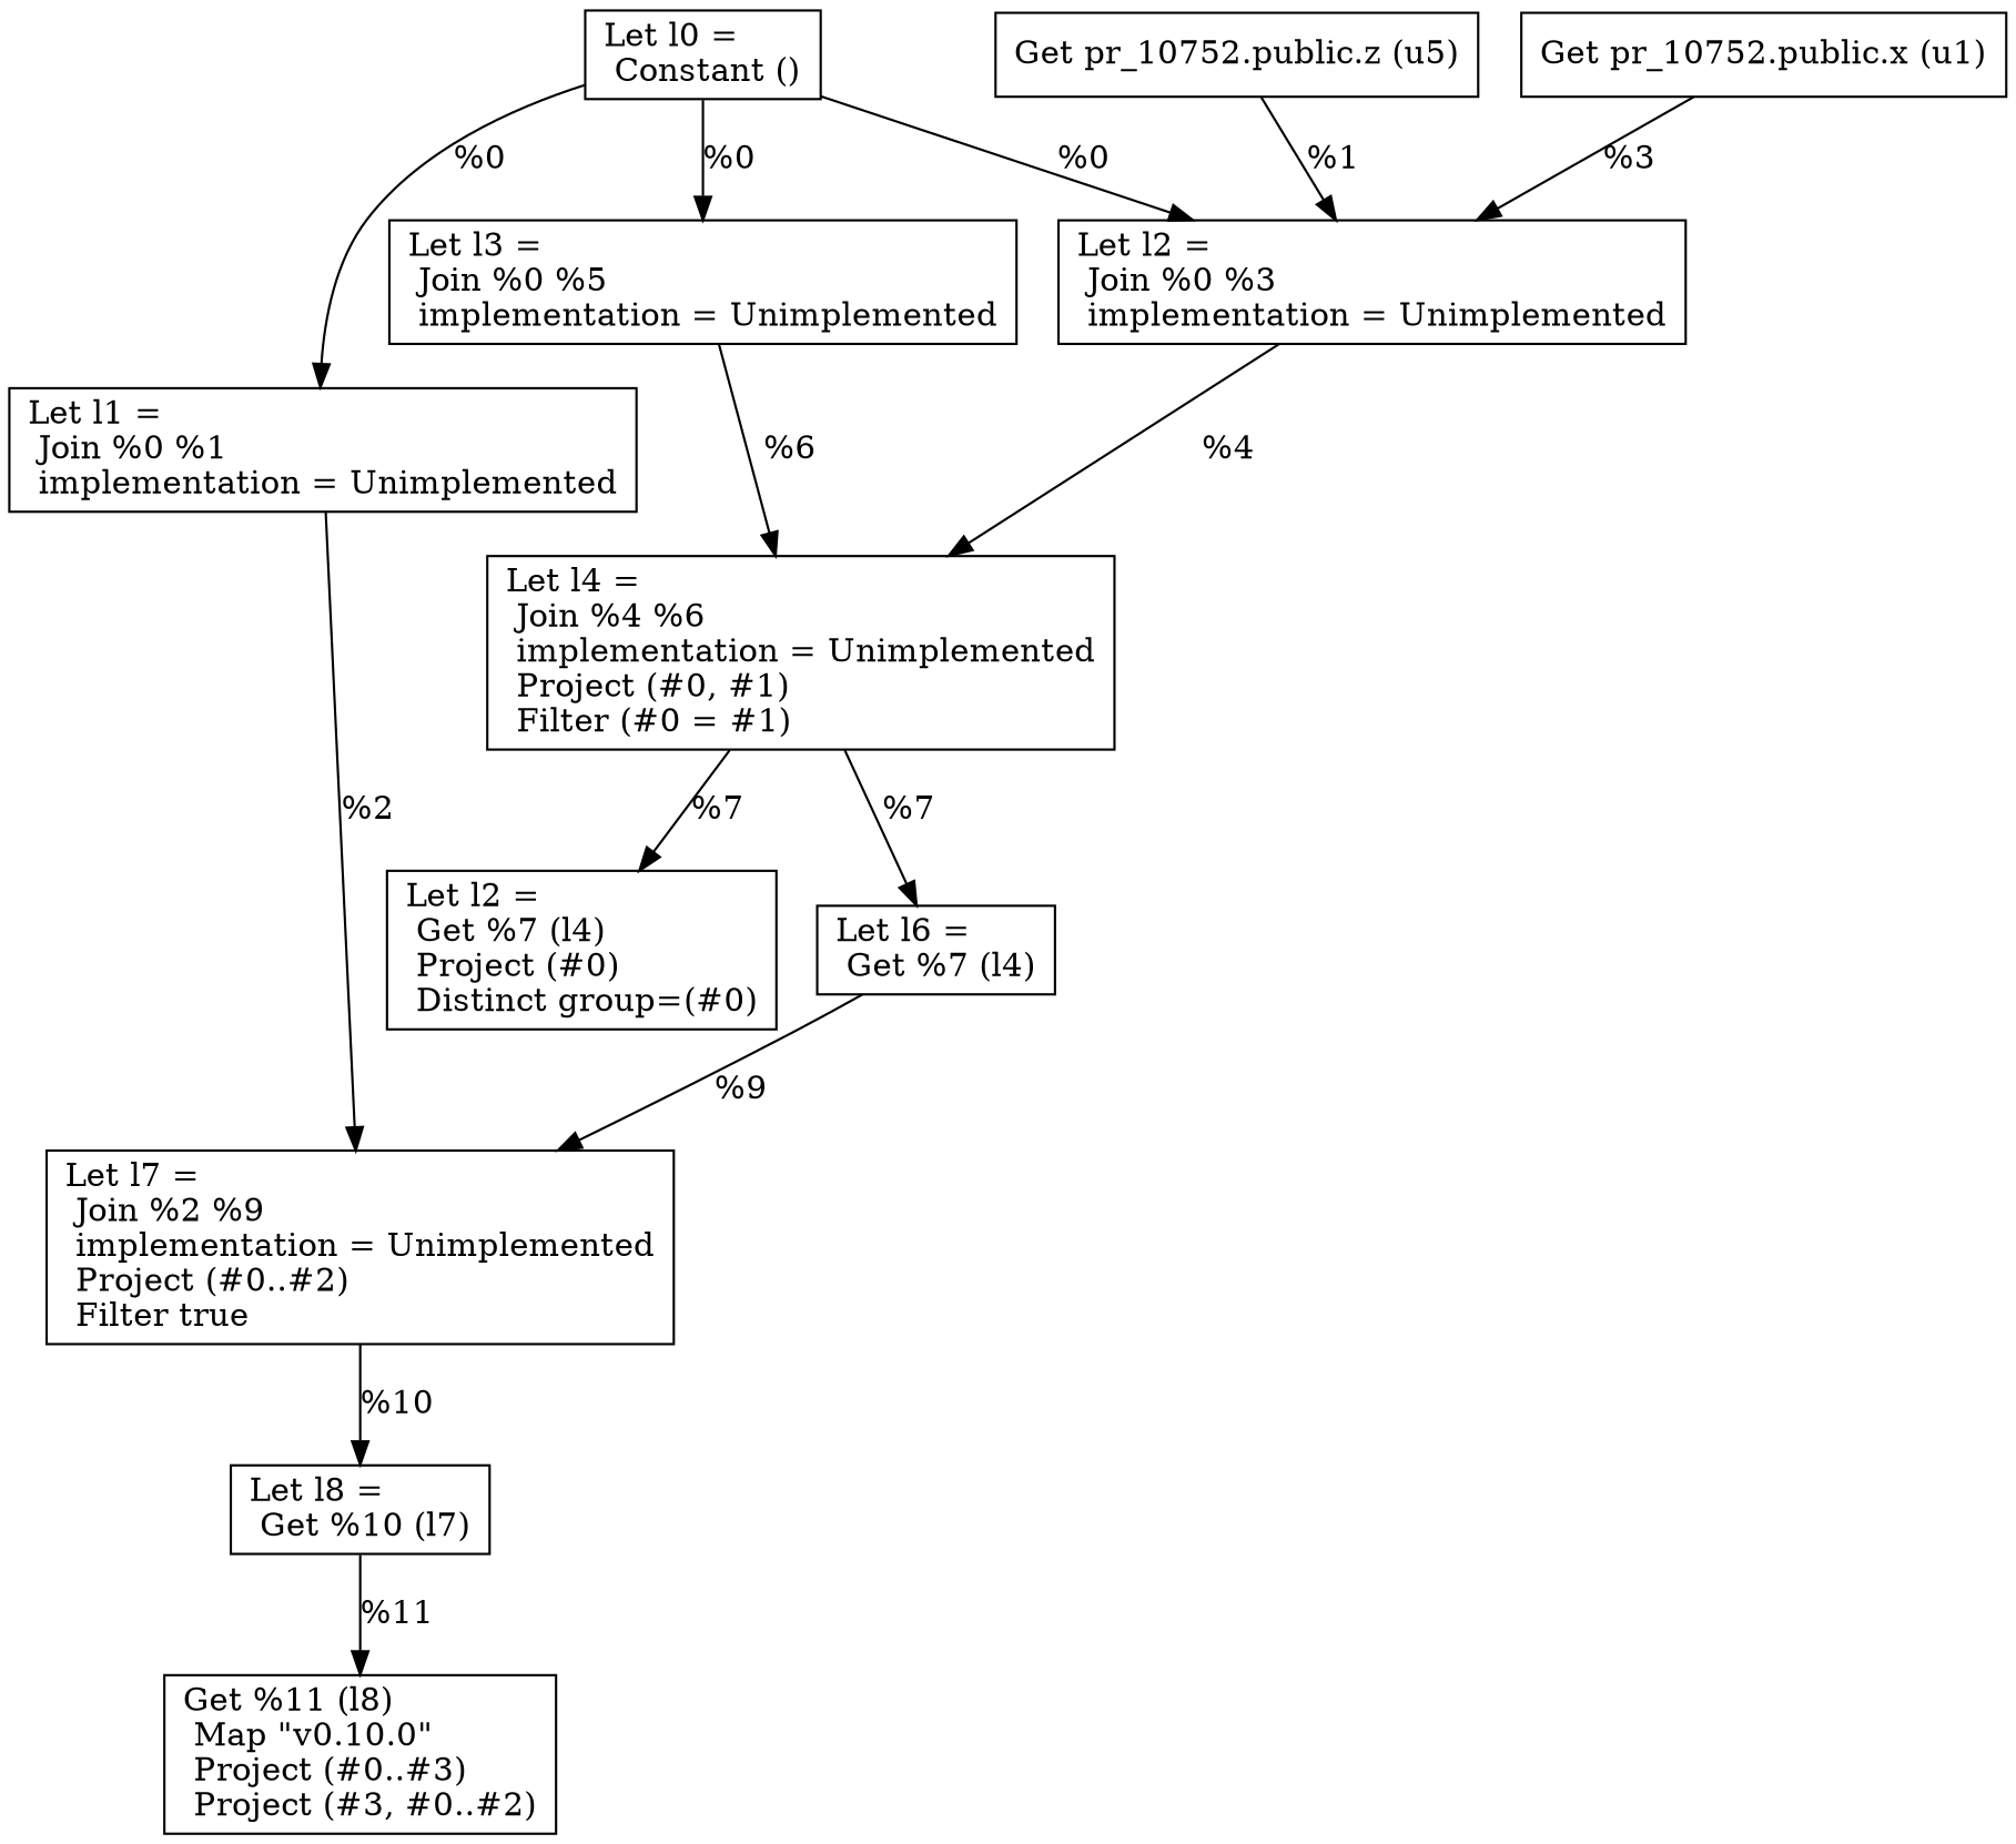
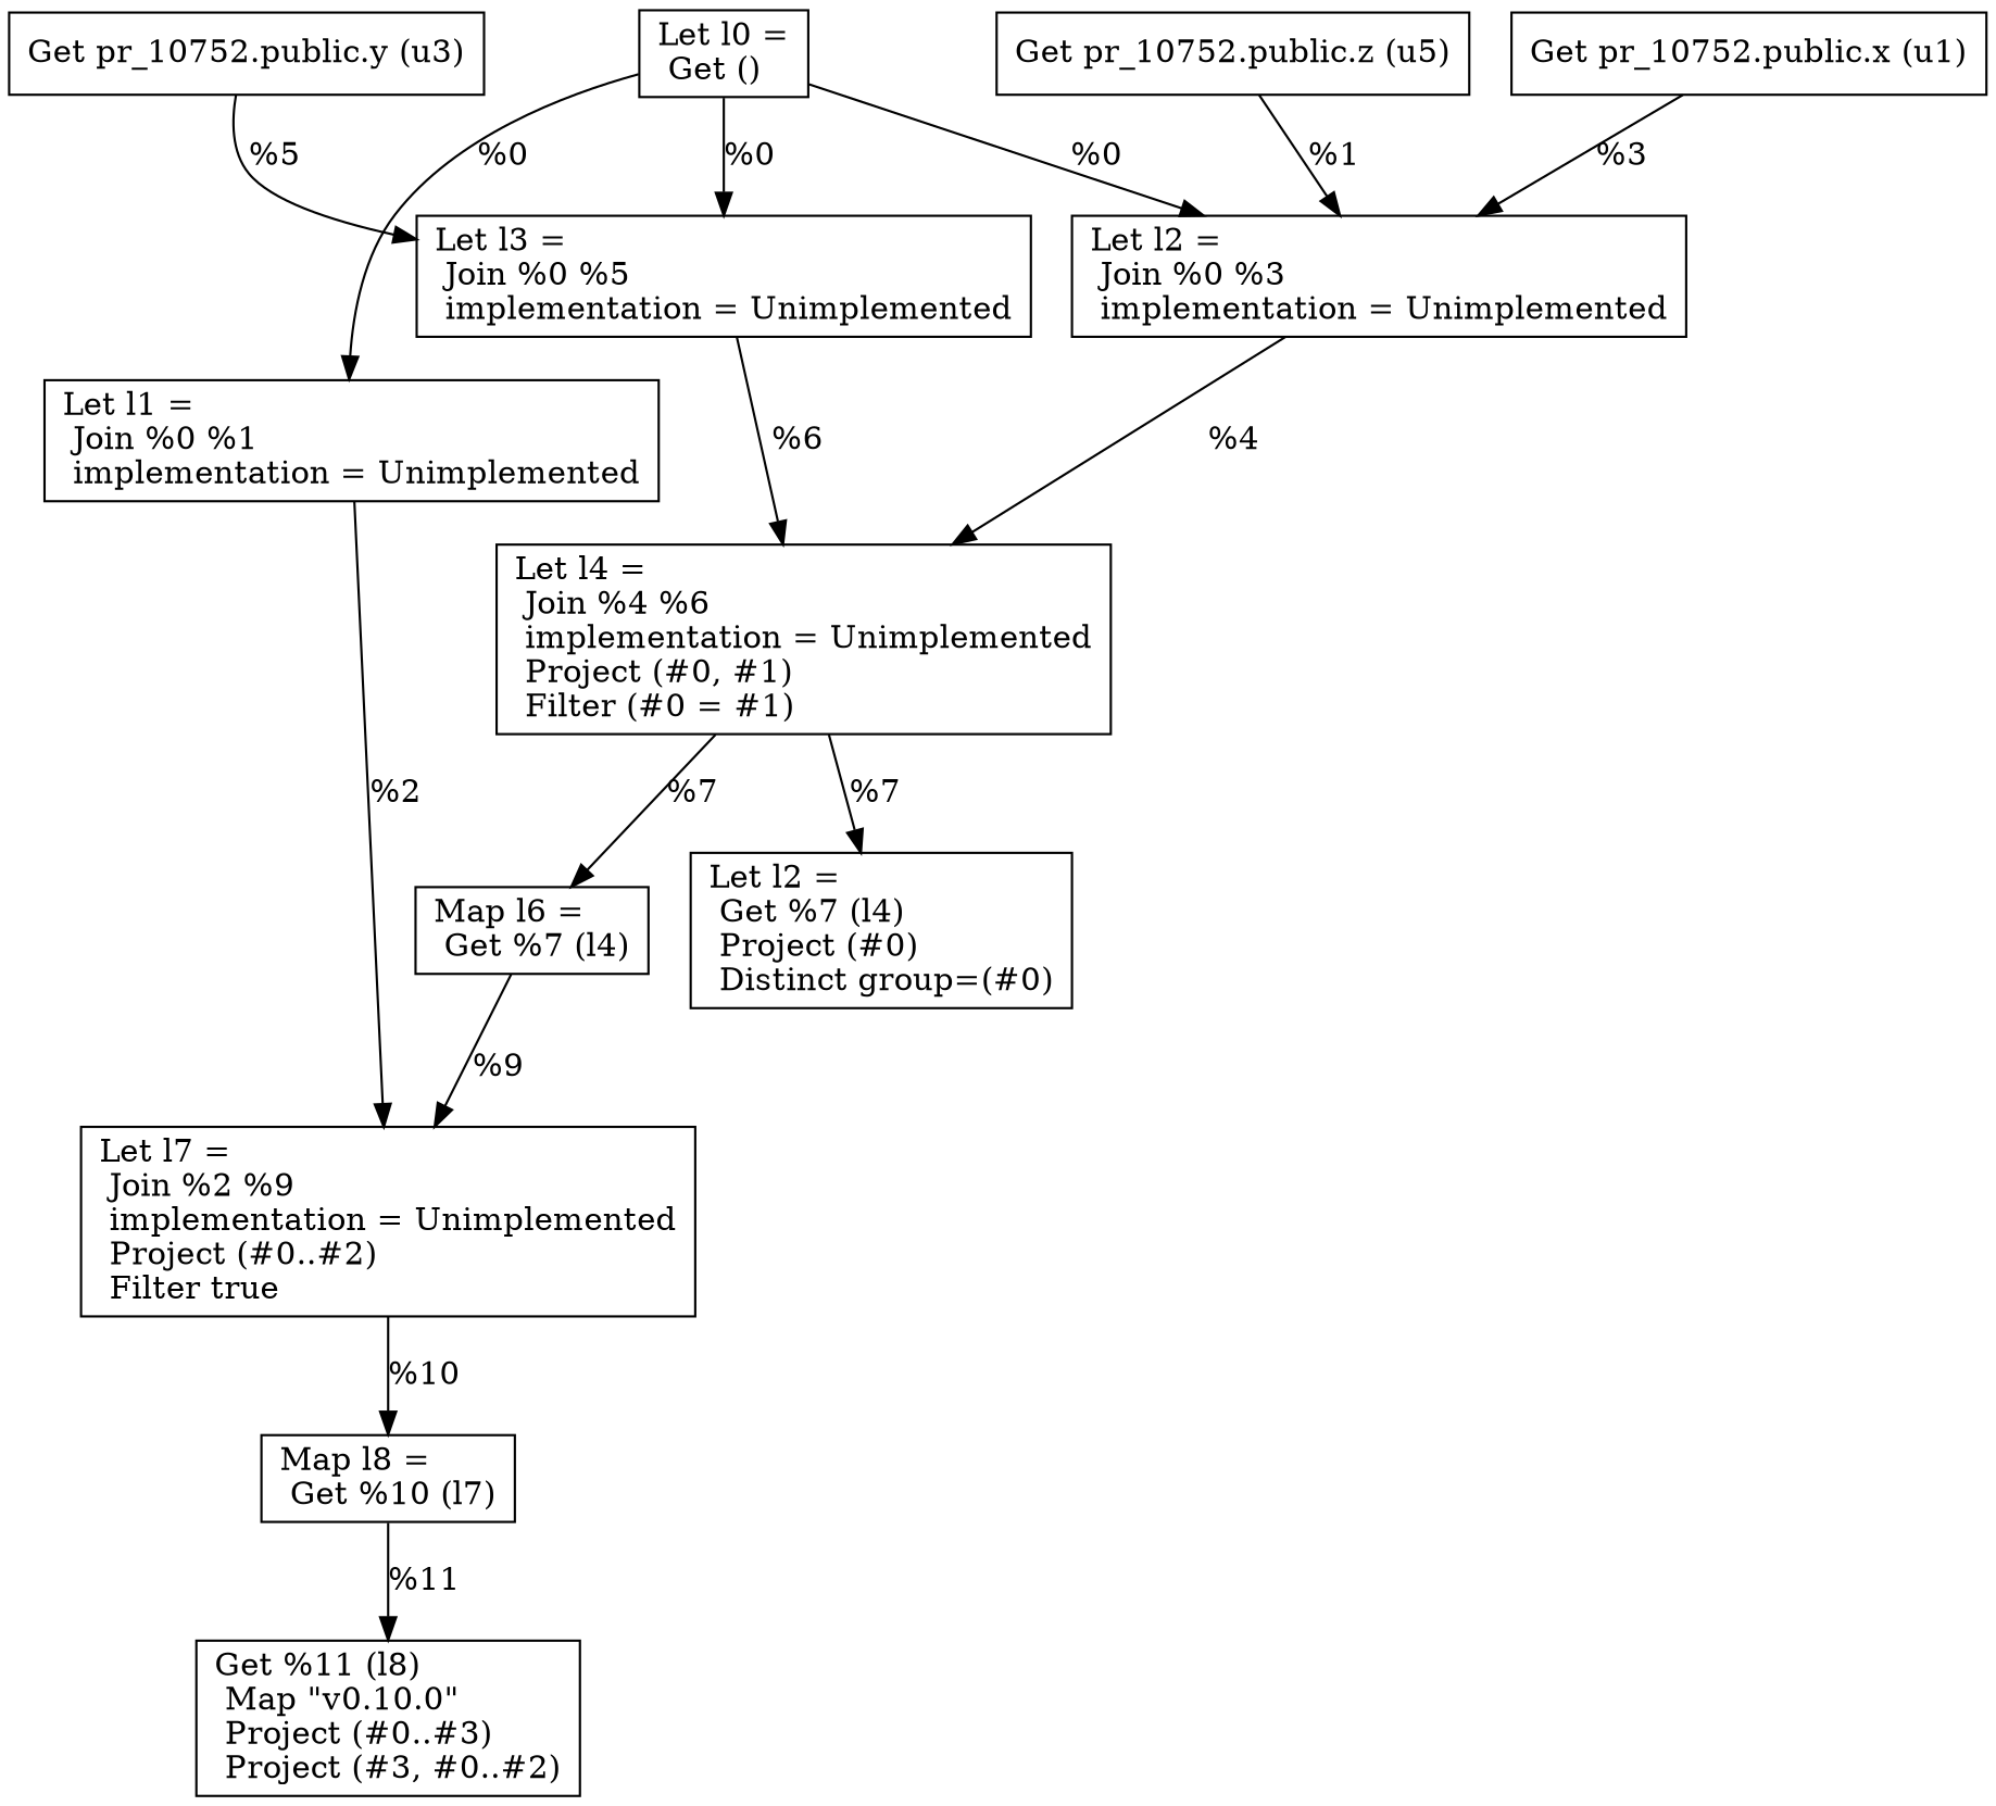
  digraph {
    node [shape=record]
-   n1 [label="Let l0 =\l Constant ()\l"]
+   n1 [label="Let l0 =\l Get ()\l"]
    n2 [label="Let l1 =\l Join %0 %1\l  implementation = Unimplemented\l"]
    n3 [label="Let l2 =\l Join %0 %3\l  implementation = Unimplemented\l"]
    n4 [label="Let l3 =\l Join %0 %5\l  implementation = Unimplemented\l"]
    n5 [label="Let l7 =\l Join %2 %9\l  implementation = Unimplemented\l Project (#0..#2)\l Filter true\l"]
    n6 [label="Let l4 =\l Join %4 %6\l  implementation = Unimplemented\l Project (#0, #1)\l Filter (#0 = #1)\l"]
    n7 [label=" Get pr_10752.public.z (u5)\l"]
-   n8 [label="Let l8 =\l Get %10 (l7)\l"]
+   n8 [label="Map l8 =\l Get %10 (l7)\l"]
    n9 [label=" Get pr_10752.public.x (u1)\l"]
    n10 [label="Let l2 =\l Get %7 (l4)\l Project (#0)\l Distinct group=(#0)\l"]
-   n11 [label="Let l6 =\l Get %7 (l4)\l"]
+   n11 [label="Map l6 =\l Get %7 (l4)\l"]
+   n12 [label=" Get pr_10752.public.y (u3)\l"]
    n13 [label=" Get %11 (l8)\l Map \"v0.10.0\"\l Project (#0..#3)\l Project (#3, #0..#2)\l"]
    n1 -> n2 [label="%0\l"]
    n1 -> n3 [label="%0\l"]
    n1 -> n4 [label="%0\l"]
    n2 -> n5 [label="%2\l"]
    n3 -> n6 [label="%4\l"]
    n4 -> n6 [label="%6\l"]
    n5 -> n8 [label="%10\l"]
    n6 -> n10 [label="%7\l"]
    n6 -> n11 [label="%7\l"]
    n7 -> n3 [label="%1\l"]
    n8 -> n13 [label="%11\l"]
    n9 -> n3 [label="%3\l"]
    n11 -> n5 [label="%9\l"]
+   n12 -> n4 [label="%5\l"]
  }
